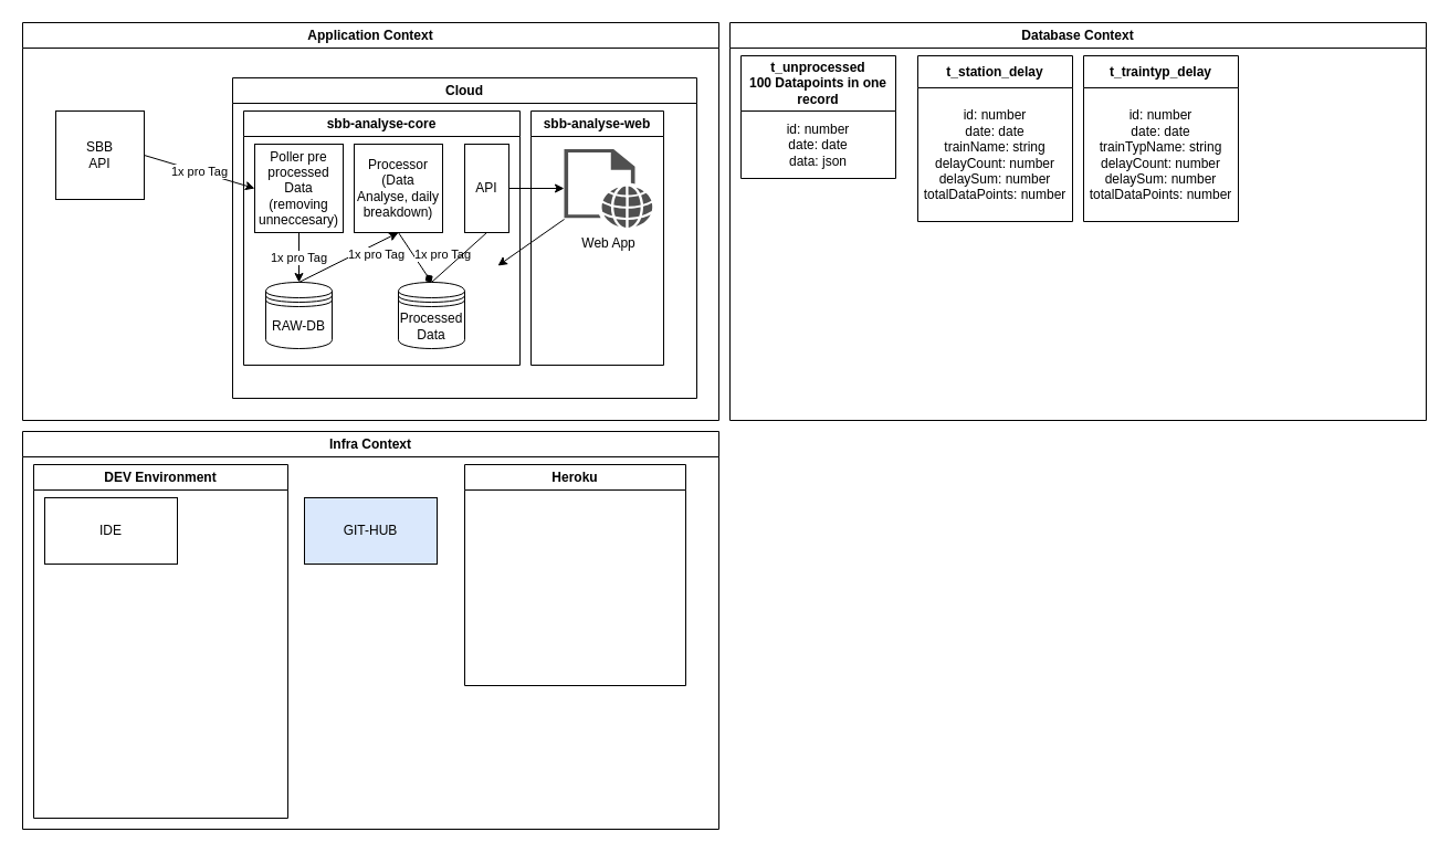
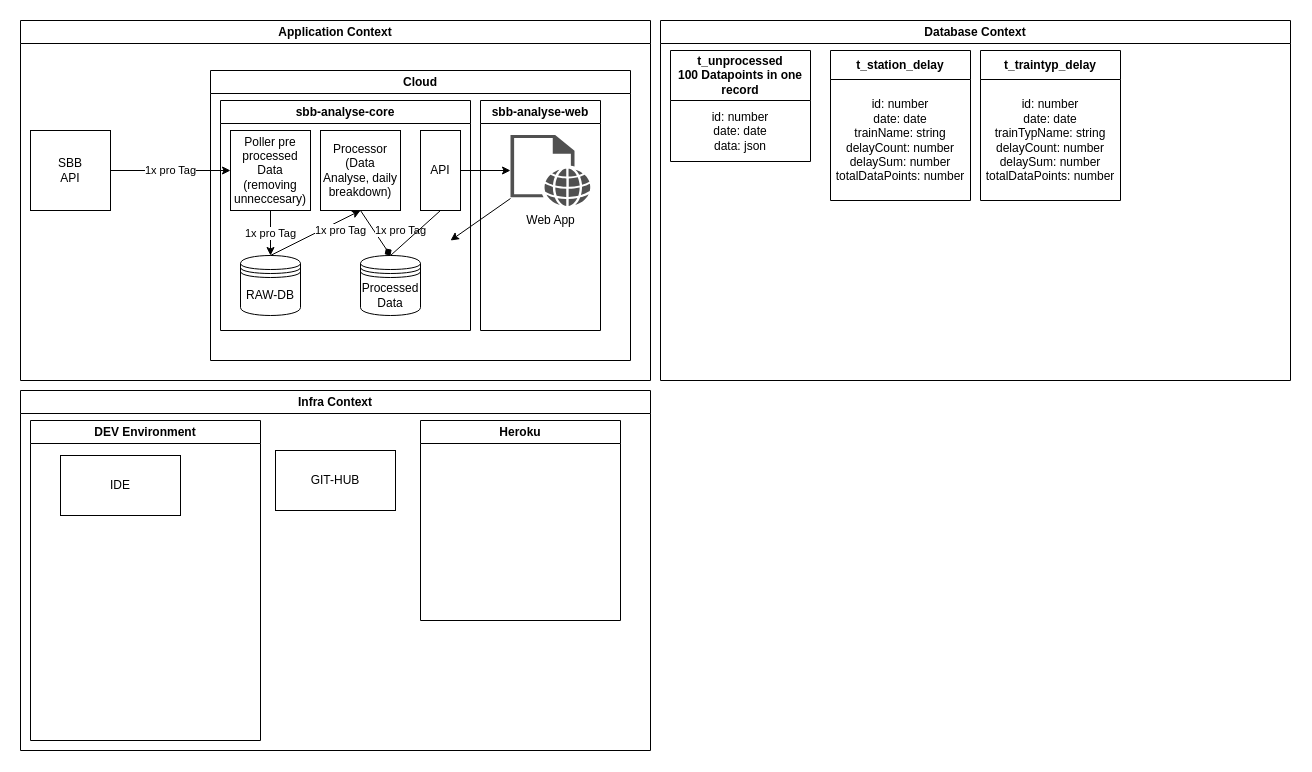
  <mxCell id="0" />
  <mxCell id="1" parent="0" />
- <mxCell id="2" value="SBB &lt;br&gt;API" style="whiteSpace=wrap;html=1;aspect=fixed;" parent="1" vertex="1"><mxGeometry x="50" y="100" width="80" height="80" as="geometry" /></mxCell>
+ <mxCell id="2" value="SBB &lt;br&gt;API" style="whiteSpace=wrap;html=1;aspect=fixed;" parent="1" vertex="1"><mxGeometry x="30" y="130" width="80" height="80" as="geometry" /></mxCell>
  <mxCell id="3" value="Cloud" style="swimlane;whiteSpace=wrap;html=1;" parent="1" vertex="1"><mxGeometry x="210" y="70" width="420" height="290" as="geometry" /></mxCell>
  <mxCell id="4" value="RAW-DB" style="shape=datastore;whiteSpace=wrap;html=1;" parent="3" vertex="1"><mxGeometry x="30" y="185" width="60" height="60" as="geometry" /></mxCell>
  <mxCell id="5" value="1x pro Tag" style="endArrow=classic;html=1;rounded=0;exitX=0.5;exitY=1;exitDx=0;exitDy=0;entryX=0.5;entryY=0;entryDx=0;entryDy=0;" parent="3" source="10" target="4" edge="1"><mxGeometry width="50" height="50" relative="1" as="geometry"><mxPoint x="120" y="180" as="sourcePoint" /><mxPoint x="170" y="130" as="targetPoint" /></mxGeometry></mxCell>
  <mxCell id="6" value="1x pro Tag" style="endArrow=classic;html=1;rounded=0;exitX=0.5;exitY=0;exitDx=0;exitDy=0;entryX=0.5;entryY=1;entryDx=0;entryDy=0;" parent="3" source="4" target="11" edge="1"><mxGeometry x="0.467" y="-9" width="50" height="50" relative="1" as="geometry"><mxPoint x="70" y="130" as="sourcePoint" /><mxPoint x="70" y="195" as="targetPoint" /><mxPoint as="offset" /></mxGeometry></mxCell>
  <mxCell id="7" value="Processed Data" style="shape=datastore;whiteSpace=wrap;html=1;" parent="3" vertex="1"><mxGeometry x="150" y="185" width="60" height="60" as="geometry" /></mxCell>
  <mxCell id="8" value="1x pro Tag" style="endArrow=diamond;html=1;rounded=0;exitX=0.5;exitY=1;exitDx=0;exitDy=0;entryX=0.5;entryY=0;entryDx=0;entryDy=0;" parent="3" source="11" target="7" edge="1"><mxGeometry x="0.436" y="22" width="50" height="50" relative="1" as="geometry"><mxPoint x="70" y="195" as="sourcePoint" /><mxPoint x="190" y="130" as="targetPoint" /><mxPoint as="offset" /></mxGeometry></mxCell>
  <mxCell id="9" value="sbb-analyse-core" style="swimlane;whiteSpace=wrap;html=1;" parent="3" vertex="1"><mxGeometry x="10" y="30" width="250" height="230" as="geometry" /></mxCell>
  <mxCell id="10" value="Poller pre processed Data (removing unneccesary)" style="whiteSpace=wrap;html=1;aspect=fixed;" parent="9" vertex="1"><mxGeometry x="10" y="30" width="80" height="80" as="geometry" /></mxCell>
  <mxCell id="11" value="Processor (Data Analyse, daily breakdown)" style="whiteSpace=wrap;html=1;aspect=fixed;" parent="9" vertex="1"><mxGeometry x="100" y="30" width="80" height="80" as="geometry" /></mxCell>
  <mxCell id="12" value="API" style="rounded=0;whiteSpace=wrap;html=1;" parent="9" vertex="1"><mxGeometry x="200" y="30" width="40" height="80" as="geometry" /></mxCell>
  <mxCell id="13" value="sbb-analyse-web" style="swimlane;whiteSpace=wrap;html=1;" parent="3" vertex="1"><mxGeometry x="270" y="30" width="120" height="230" as="geometry" /></mxCell>
  <mxCell id="14" value="Web App" style="sketch=0;pointerEvents=1;shadow=0;dashed=0;html=1;strokeColor=none;fillColor=#505050;labelPosition=center;verticalLabelPosition=bottom;verticalAlign=top;outlineConnect=0;align=center;shape=mxgraph.office.concepts.web_page;" parent="13" vertex="1"><mxGeometry x="30" y="34.5" width="80" height="71" as="geometry" /></mxCell>
  <mxCell id="15" value="" style="endArrow=none;html=1;rounded=0;exitX=0.5;exitY=0;exitDx=0;exitDy=0;entryX=0.5;entryY=1;entryDx=0;entryDy=0;" parent="3" source="7" target="12" edge="1"><mxGeometry width="50" height="50" relative="1" as="geometry"><mxPoint x="140" y="210" as="sourcePoint" /><mxPoint x="190" y="160" as="targetPoint" /></mxGeometry></mxCell>
  <mxCell id="16" value="" style="endArrow=classic;html=1;rounded=0;exitX=1;exitY=0.5;exitDx=0;exitDy=0;" parent="3" source="12" target="14" edge="1"><mxGeometry width="50" height="50" relative="1" as="geometry"><mxPoint x="290" y="100" as="sourcePoint" /><mxPoint x="340" y="50" as="targetPoint" /></mxGeometry></mxCell>
  <mxCell id="17" value="" style="endArrow=classic;html=1;rounded=0;" edge="1" parent="3" source="14"><mxGeometry width="50" height="50" relative="1" as="geometry"><mxPoint x="260" y="110" as="sourcePoint" /><mxPoint x="240" y="170" as="targetPoint" /></mxGeometry></mxCell>
  <mxCell id="18" value="1x pro Tag" style="endArrow=classic;html=1;rounded=0;exitX=1;exitY=0.5;exitDx=0;exitDy=0;entryX=0;entryY=0.5;entryDx=0;entryDy=0;" parent="1" source="2" target="10" edge="1"><mxGeometry width="50" height="50" relative="1" as="geometry"><mxPoint x="300" y="270" as="sourcePoint" /><mxPoint x="350" y="220" as="targetPoint" /></mxGeometry></mxCell>
  <mxCell id="19" value="Application Context" style="swimlane;whiteSpace=wrap;html=1;" parent="1" vertex="1"><mxGeometry x="20" y="20" width="630" height="360" as="geometry" /></mxCell>
  <mxCell id="20" value="Infra Context" style="swimlane;whiteSpace=wrap;html=1;" parent="1" vertex="1"><mxGeometry x="20" y="390" width="630" height="360" as="geometry" /></mxCell>
  <mxCell id="21" value="DEV Environment" style="swimlane;whiteSpace=wrap;html=1;" parent="20" vertex="1"><mxGeometry x="10" y="30" width="230" height="320" as="geometry" /></mxCell>
- <mxCell id="22" value="IDE" style="rounded=0;whiteSpace=wrap;html=1;" parent="21" vertex="1"><mxGeometry x="10" y="30" width="120" height="60" as="geometry" /></mxCell>
- <mxCell id="23" value="GIT-HUB" style="rounded=0;whiteSpace=wrap;html=1;fillColor=#dae8fc;" parent="20" vertex="1"><mxGeometry x="255" y="60" width="120" height="60" as="geometry" /></mxCell>
+ <mxCell id="22" value="IDE" style="rounded=0;whiteSpace=wrap;html=1;" parent="21" vertex="1"><mxGeometry x="30" y="35" width="120" height="60" as="geometry" /></mxCell>
+ <mxCell id="23" value="GIT-HUB" style="rounded=0;whiteSpace=wrap;html=1;" parent="20" vertex="1"><mxGeometry x="255" y="60" width="120" height="60" as="geometry" /></mxCell>
  <mxCell id="24" value="Heroku" style="swimlane;whiteSpace=wrap;html=1;" parent="20" vertex="1"><mxGeometry x="400" y="30" width="200" height="200" as="geometry" /></mxCell>
  <mxCell id="25" value="Database Context" style="swimlane;whiteSpace=wrap;html=1;startSize=23;" parent="1" vertex="1"><mxGeometry x="660" y="20" width="630" height="360" as="geometry" /></mxCell>
  <mxCell id="26" value="t_unprocessed&lt;br&gt;100 Datapoints in one record" style="swimlane;fontStyle=1;align=center;verticalAlign=middle;childLayout=stackLayout;horizontal=1;startSize=50;horizontalStack=0;resizeParent=1;resizeParentMax=0;resizeLast=0;collapsible=0;marginBottom=0;html=1;whiteSpace=wrap;" parent="25" vertex="1"><mxGeometry x="10" y="30" width="140" height="111" as="geometry" /></mxCell>
  <mxCell id="27" value="id: number&lt;br&gt;date: date&lt;br&gt;data: json" style="text;html=1;strokeColor=none;fillColor=none;align=center;verticalAlign=middle;spacingLeft=4;spacingRight=4;overflow=hidden;rotatable=0;points=[[0,0.5],[1,0.5]];portConstraint=eastwest;whiteSpace=wrap;" parent="26" vertex="1"><mxGeometry y="50" width="140" height="61" as="geometry" /></mxCell>
  <mxCell id="28" value="t_station_delay" style="swimlane;fontStyle=1;align=center;verticalAlign=middle;childLayout=stackLayout;horizontal=1;startSize=29;horizontalStack=0;resizeParent=1;resizeParentMax=0;resizeLast=0;collapsible=0;marginBottom=0;html=1;whiteSpace=wrap;" parent="25" vertex="1"><mxGeometry x="170" y="30" width="140" height="150" as="geometry" /></mxCell>
  <mxCell id="29" value="id: number&lt;br style=&quot;border-color: var(--border-color);&quot;&gt;date: date&lt;br style=&quot;border-color: var(--border-color);&quot;&gt;trainName: string&lt;br style=&quot;border-color: var(--border-color);&quot;&gt;delayCount: number&lt;br style=&quot;border-color: var(--border-color);&quot;&gt;delaySum: number&lt;br style=&quot;border-color: var(--border-color);&quot;&gt;totalDataPoints: number" style="text;html=1;strokeColor=none;fillColor=none;align=center;verticalAlign=middle;spacingLeft=4;spacingRight=4;overflow=hidden;rotatable=0;points=[[0,0.5],[1,0.5]];portConstraint=eastwest;whiteSpace=wrap;" parent="28" vertex="1"><mxGeometry y="29" width="140" height="121" as="geometry" /></mxCell>
  <mxCell id="30" value="t_traintyp_delay" style="swimlane;fontStyle=1;align=center;verticalAlign=middle;childLayout=stackLayout;horizontal=1;startSize=29;horizontalStack=0;resizeParent=1;resizeParentMax=0;resizeLast=0;collapsible=0;marginBottom=0;html=1;whiteSpace=wrap;" parent="25" vertex="1"><mxGeometry x="320" y="30" width="140" height="150" as="geometry" /></mxCell>
  <mxCell id="31" value="id: number&lt;br&gt;date: date&lt;br&gt;trainTypName: string&lt;br&gt;delayCount: number&lt;br&gt;delaySum: number&lt;br&gt;totalDataPoints: number" style="text;html=1;strokeColor=none;fillColor=none;align=center;verticalAlign=middle;spacingLeft=4;spacingRight=4;overflow=hidden;rotatable=0;points=[[0,0.5],[1,0.5]];portConstraint=eastwest;whiteSpace=wrap;" parent="30" vertex="1"><mxGeometry y="29" width="140" height="121" as="geometry" /></mxCell>
